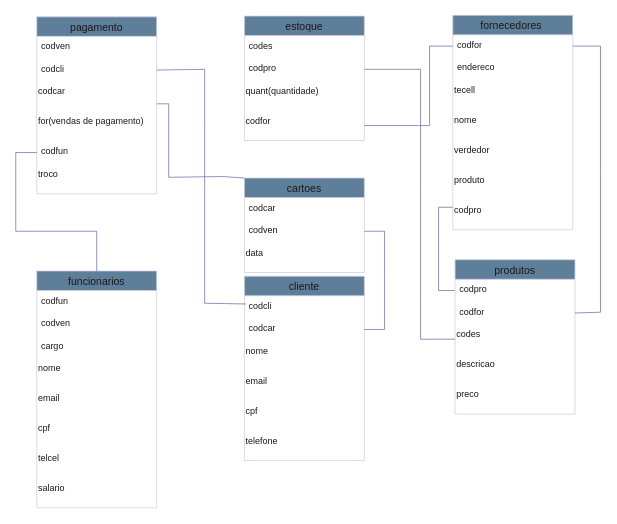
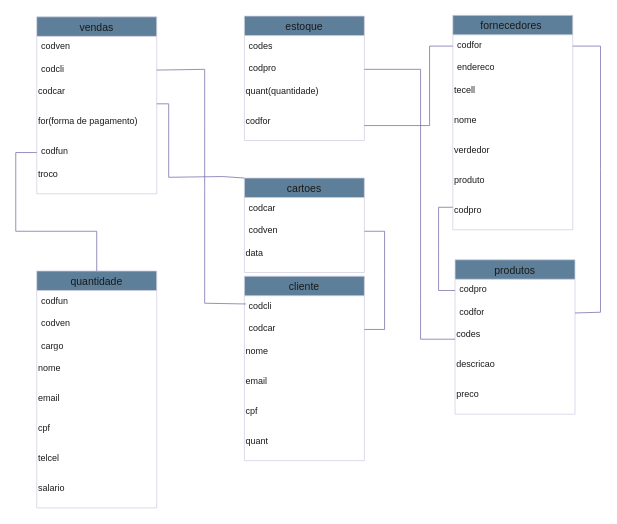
  <mxCell id="0" />
  <mxCell id="1" parent="0" />
- <mxCell id="2" value="pagamento" style="swimlane;fontStyle=0;childLayout=stackLayout;horizontal=1;startSize=26;horizontalStack=0;resizeParent=1;resizeParentMax=0;resizeLast=0;collapsible=1;marginBottom=0;align=center;fontSize=14;labelBackgroundColor=none;fillColor=#5D7F99;strokeColor=#D0CEE2;fontColor=#1A1A1A;" vertex="1" parent="1"><mxGeometry x="48" y="22" width="160" height="236" as="geometry" /></mxCell>
+ <mxCell id="2" value="vendas" style="swimlane;fontStyle=0;childLayout=stackLayout;horizontal=1;startSize=26;horizontalStack=0;resizeParent=1;resizeParentMax=0;resizeLast=0;collapsible=1;marginBottom=0;align=center;fontSize=14;labelBackgroundColor=none;fillColor=#5D7F99;strokeColor=#D0CEE2;fontColor=#1A1A1A;" vertex="1" parent="1"><mxGeometry x="48" y="22" width="160" height="236" as="geometry" /></mxCell>
  <mxCell id="3" value="codven" style="text;strokeColor=none;fillColor=none;spacingLeft=4;spacingRight=4;overflow=hidden;rotatable=0;points=[[0,0.5],[1,0.5]];portConstraint=eastwest;fontSize=12;whiteSpace=wrap;html=1;labelBackgroundColor=none;fontColor=#1A1A1A;" vertex="1" parent="2"><mxGeometry y="26" width="160" height="30" as="geometry" /></mxCell>
  <mxCell id="4" value="codcli" style="text;strokeColor=none;fillColor=none;spacingLeft=4;spacingRight=4;overflow=hidden;rotatable=0;points=[[0,0.5],[1,0.5]];portConstraint=eastwest;fontSize=12;whiteSpace=wrap;html=1;labelBackgroundColor=none;fontColor=#1A1A1A;" vertex="1" parent="2"><mxGeometry y="56" width="160" height="30" as="geometry" /></mxCell>
  <mxCell id="5" value="codcar&lt;br&gt;" style="text;whiteSpace=wrap;html=1;labelBackgroundColor=none;fontColor=#1A1A1A;" vertex="1" parent="2"><mxGeometry y="86" width="160" height="40" as="geometry" /></mxCell>
- <mxCell id="6" value="for(vendas de pagamento)" style="text;whiteSpace=wrap;html=1;labelBackgroundColor=none;fontColor=#1A1A1A;" vertex="1" parent="2"><mxGeometry y="126" width="160" height="40" as="geometry" /></mxCell>
+ <mxCell id="6" value="for(forma de pagamento)" style="text;whiteSpace=wrap;html=1;labelBackgroundColor=none;fontColor=#1A1A1A;" vertex="1" parent="2"><mxGeometry y="126" width="160" height="40" as="geometry" /></mxCell>
  <mxCell id="7" value="codfun" style="text;strokeColor=none;fillColor=none;spacingLeft=4;spacingRight=4;overflow=hidden;rotatable=0;points=[[0,0.5],[1,0.5]];portConstraint=eastwest;fontSize=12;whiteSpace=wrap;html=1;labelBackgroundColor=none;fontColor=#1A1A1A;" vertex="1" parent="2"><mxGeometry y="166" width="160" height="30" as="geometry" /></mxCell>
  <mxCell id="8" value="troco" style="text;whiteSpace=wrap;html=1;labelBackgroundColor=none;fontColor=#1A1A1A;" vertex="1" parent="2"><mxGeometry y="196" width="160" height="40" as="geometry" /></mxCell>
  <mxCell id="9" value="estoque" style="swimlane;fontStyle=0;childLayout=stackLayout;horizontal=1;startSize=26;horizontalStack=0;resizeParent=1;resizeParentMax=0;resizeLast=0;collapsible=1;marginBottom=0;align=center;fontSize=14;labelBackgroundColor=none;fillColor=#5D7F99;strokeColor=#D0CEE2;fontColor=#1A1A1A;" vertex="1" parent="1"><mxGeometry x="325" y="21" width="160" height="166" as="geometry" /></mxCell>
  <mxCell id="10" value="codes" style="text;strokeColor=none;fillColor=none;spacingLeft=4;spacingRight=4;overflow=hidden;rotatable=0;points=[[0,0.5],[1,0.5]];portConstraint=eastwest;fontSize=12;whiteSpace=wrap;html=1;labelBackgroundColor=none;fontColor=#1A1A1A;" vertex="1" parent="9"><mxGeometry y="26" width="160" height="30" as="geometry" /></mxCell>
  <mxCell id="11" value="codpro" style="text;strokeColor=none;fillColor=none;spacingLeft=4;spacingRight=4;overflow=hidden;rotatable=0;points=[[0,0.5],[1,0.5]];portConstraint=eastwest;fontSize=12;whiteSpace=wrap;html=1;labelBackgroundColor=none;fontColor=#1A1A1A;" vertex="1" parent="9"><mxGeometry y="56" width="160" height="30" as="geometry" /></mxCell>
  <mxCell id="12" value="quant(quantidade)" style="text;whiteSpace=wrap;html=1;labelBackgroundColor=none;fontColor=#1A1A1A;" vertex="1" parent="9"><mxGeometry y="86" width="160" height="40" as="geometry" /></mxCell>
  <mxCell id="13" value="codfor" style="text;whiteSpace=wrap;html=1;labelBackgroundColor=none;fontColor=#1A1A1A;" vertex="1" parent="9"><mxGeometry y="126" width="160" height="40" as="geometry" /></mxCell>
  <mxCell id="14" value="produtos" style="swimlane;fontStyle=0;childLayout=stackLayout;horizontal=1;startSize=26;horizontalStack=0;resizeParent=1;resizeParentMax=0;resizeLast=0;collapsible=1;marginBottom=0;align=center;fontSize=14;labelBackgroundColor=none;fillColor=#5D7F99;strokeColor=#D0CEE2;fontColor=#1A1A1A;" vertex="1" parent="1"><mxGeometry x="606" y="346" width="160" height="206" as="geometry" /></mxCell>
  <mxCell id="15" value="codpro" style="text;strokeColor=none;fillColor=none;spacingLeft=4;spacingRight=4;overflow=hidden;rotatable=0;points=[[0,0.5],[1,0.5]];portConstraint=eastwest;fontSize=12;whiteSpace=wrap;html=1;labelBackgroundColor=none;fontColor=#1A1A1A;" vertex="1" parent="14"><mxGeometry y="26" width="160" height="30" as="geometry" /></mxCell>
  <mxCell id="16" value="codfor" style="text;strokeColor=none;fillColor=none;spacingLeft=4;spacingRight=4;overflow=hidden;rotatable=0;points=[[0,0.5],[1,0.5]];portConstraint=eastwest;fontSize=12;whiteSpace=wrap;html=1;labelBackgroundColor=none;fontColor=#1A1A1A;" vertex="1" parent="14"><mxGeometry y="56" width="160" height="30" as="geometry" /></mxCell>
  <mxCell id="17" value="codes" style="text;whiteSpace=wrap;html=1;labelBackgroundColor=none;fontColor=#1A1A1A;" vertex="1" parent="14"><mxGeometry y="86" width="160" height="40" as="geometry" /></mxCell>
  <mxCell id="18" value="descricao" style="text;whiteSpace=wrap;html=1;labelBackgroundColor=none;fontColor=#1A1A1A;" vertex="1" parent="14"><mxGeometry y="126" width="160" height="40" as="geometry" /></mxCell>
  <mxCell id="19" value="preco" style="text;whiteSpace=wrap;html=1;labelBackgroundColor=none;fontColor=#1A1A1A;" vertex="1" parent="14"><mxGeometry y="166" width="160" height="40" as="geometry" /></mxCell>
  <mxCell id="20" value="fornecedores " style="swimlane;fontStyle=0;childLayout=stackLayout;horizontal=1;startSize=26;horizontalStack=0;resizeParent=1;resizeParentMax=0;resizeLast=0;collapsible=1;marginBottom=0;align=center;fontSize=14;labelBackgroundColor=none;fillColor=#5D7F99;strokeColor=#D0CEE2;fontColor=#1A1A1A;" vertex="1" parent="1"><mxGeometry x="603" y="20" width="160" height="286" as="geometry" /></mxCell>
  <mxCell id="21" value="codfor" style="text;strokeColor=none;fillColor=none;spacingLeft=4;spacingRight=4;overflow=hidden;rotatable=0;points=[[0,0.5],[1,0.5]];portConstraint=eastwest;fontSize=12;whiteSpace=wrap;html=1;labelBackgroundColor=none;fontColor=#1A1A1A;" vertex="1" parent="20"><mxGeometry y="26" width="160" height="30" as="geometry" /></mxCell>
  <mxCell id="22" value="endereco" style="text;strokeColor=none;fillColor=none;spacingLeft=4;spacingRight=4;overflow=hidden;rotatable=0;points=[[0,0.5],[1,0.5]];portConstraint=eastwest;fontSize=12;whiteSpace=wrap;html=1;labelBackgroundColor=none;fontColor=#1A1A1A;" vertex="1" parent="20"><mxGeometry y="56" width="160" height="30" as="geometry" /></mxCell>
  <mxCell id="23" value="tecell" style="text;whiteSpace=wrap;html=1;labelBackgroundColor=none;fontColor=#1A1A1A;" vertex="1" parent="20"><mxGeometry y="86" width="160" height="40" as="geometry" /></mxCell>
  <mxCell id="24" value="nome&amp;nbsp;" style="text;whiteSpace=wrap;html=1;labelBackgroundColor=none;fontColor=#1A1A1A;" vertex="1" parent="20"><mxGeometry y="126" width="160" height="40" as="geometry" /></mxCell>
  <mxCell id="25" value="verdedor" style="text;whiteSpace=wrap;html=1;labelBackgroundColor=none;fontColor=#1A1A1A;" vertex="1" parent="20"><mxGeometry y="166" width="160" height="40" as="geometry" /></mxCell>
  <mxCell id="26" value="produto" style="text;whiteSpace=wrap;html=1;labelBackgroundColor=none;fontColor=#1A1A1A;" vertex="1" parent="20"><mxGeometry y="206" width="160" height="40" as="geometry" /></mxCell>
  <mxCell id="27" value="codpro" style="text;whiteSpace=wrap;html=1;labelBackgroundColor=none;fontColor=#1A1A1A;" vertex="1" parent="20"><mxGeometry y="246" width="160" height="40" as="geometry" /></mxCell>
- <mxCell id="28" value="funcionarios" style="swimlane;fontStyle=0;childLayout=stackLayout;horizontal=1;startSize=26;horizontalStack=0;resizeParent=1;resizeParentMax=0;resizeLast=0;collapsible=1;marginBottom=0;align=center;fontSize=14;labelBackgroundColor=none;fillColor=#5D7F99;strokeColor=#D0CEE2;fontColor=#1A1A1A;" vertex="1" parent="1"><mxGeometry x="48" y="361" width="160" height="316" as="geometry" /></mxCell>
+ <mxCell id="28" value="quantidade" style="swimlane;fontStyle=0;childLayout=stackLayout;horizontal=1;startSize=26;horizontalStack=0;resizeParent=1;resizeParentMax=0;resizeLast=0;collapsible=1;marginBottom=0;align=center;fontSize=14;labelBackgroundColor=none;fillColor=#5D7F99;strokeColor=#D0CEE2;fontColor=#1A1A1A;" vertex="1" parent="1"><mxGeometry x="48" y="361" width="160" height="316" as="geometry" /></mxCell>
  <mxCell id="29" value="codfun" style="text;strokeColor=none;fillColor=none;spacingLeft=4;spacingRight=4;overflow=hidden;rotatable=0;points=[[0,0.5],[1,0.5]];portConstraint=eastwest;fontSize=12;whiteSpace=wrap;html=1;labelBackgroundColor=none;fontColor=#1A1A1A;" vertex="1" parent="28"><mxGeometry y="26" width="160" height="30" as="geometry" /></mxCell>
  <mxCell id="30" value="codven" style="text;strokeColor=none;fillColor=none;spacingLeft=4;spacingRight=4;overflow=hidden;rotatable=0;points=[[0,0.5],[1,0.5]];portConstraint=eastwest;fontSize=12;whiteSpace=wrap;html=1;labelBackgroundColor=none;fontColor=#1A1A1A;" vertex="1" parent="28"><mxGeometry y="56" width="160" height="30" as="geometry" /></mxCell>
  <mxCell id="31" value="cargo" style="text;strokeColor=none;fillColor=none;spacingLeft=4;spacingRight=4;overflow=hidden;rotatable=0;points=[[0,0.5],[1,0.5]];portConstraint=eastwest;fontSize=12;whiteSpace=wrap;html=1;labelBackgroundColor=none;fontColor=#1A1A1A;" vertex="1" parent="28"><mxGeometry y="86" width="160" height="30" as="geometry" /></mxCell>
  <mxCell id="32" value="nome" style="text;whiteSpace=wrap;html=1;labelBackgroundColor=none;fontColor=#1A1A1A;" vertex="1" parent="28"><mxGeometry y="116" width="160" height="40" as="geometry" /></mxCell>
  <mxCell id="33" value="email" style="text;whiteSpace=wrap;html=1;labelBackgroundColor=none;fontColor=#1A1A1A;" vertex="1" parent="28"><mxGeometry y="156" width="160" height="40" as="geometry" /></mxCell>
  <mxCell id="34" value="cpf" style="text;whiteSpace=wrap;html=1;labelBackgroundColor=none;fontColor=#1A1A1A;" vertex="1" parent="28"><mxGeometry y="196" width="160" height="40" as="geometry" /></mxCell>
  <mxCell id="35" value="telcel" style="text;whiteSpace=wrap;html=1;labelBackgroundColor=none;fontColor=#1A1A1A;" vertex="1" parent="28"><mxGeometry y="236" width="160" height="40" as="geometry" /></mxCell>
  <mxCell id="36" value="salario" style="text;whiteSpace=wrap;html=1;labelBackgroundColor=none;fontColor=#1A1A1A;" vertex="1" parent="28"><mxGeometry y="276" width="160" height="40" as="geometry" /></mxCell>
  <mxCell id="37" value="cliente" style="swimlane;fontStyle=0;childLayout=stackLayout;horizontal=1;startSize=26;horizontalStack=0;resizeParent=1;resizeParentMax=0;resizeLast=0;collapsible=1;marginBottom=0;align=center;fontSize=14;labelBackgroundColor=none;fillColor=#5D7F99;strokeColor=#D0CEE2;fontColor=#1A1A1A;" vertex="1" parent="1"><mxGeometry x="325" y="368" width="160" height="246" as="geometry" /></mxCell>
  <mxCell id="38" value="codcli" style="text;strokeColor=none;fillColor=none;spacingLeft=4;spacingRight=4;overflow=hidden;rotatable=0;points=[[0,0.5],[1,0.5]];portConstraint=eastwest;fontSize=12;whiteSpace=wrap;html=1;labelBackgroundColor=none;fontColor=#1A1A1A;" vertex="1" parent="37"><mxGeometry y="26" width="160" height="30" as="geometry" /></mxCell>
  <mxCell id="39" value="codcar" style="text;strokeColor=none;fillColor=none;spacingLeft=4;spacingRight=4;overflow=hidden;rotatable=0;points=[[0,0.5],[1,0.5]];portConstraint=eastwest;fontSize=12;whiteSpace=wrap;html=1;labelBackgroundColor=none;fontColor=#1A1A1A;" vertex="1" parent="37"><mxGeometry y="56" width="160" height="30" as="geometry" /></mxCell>
  <mxCell id="40" value="nome" style="text;whiteSpace=wrap;html=1;labelBackgroundColor=none;fontColor=#1A1A1A;" vertex="1" parent="37"><mxGeometry y="86" width="160" height="40" as="geometry" /></mxCell>
  <mxCell id="41" value="email" style="text;whiteSpace=wrap;html=1;labelBackgroundColor=none;fontColor=#1A1A1A;" vertex="1" parent="37"><mxGeometry y="126" width="160" height="40" as="geometry" /></mxCell>
  <mxCell id="42" value="cpf" style="text;whiteSpace=wrap;html=1;labelBackgroundColor=none;fontColor=#1A1A1A;" vertex="1" parent="37"><mxGeometry y="166" width="160" height="40" as="geometry" /></mxCell>
- <mxCell id="43" value="telefone" style="text;whiteSpace=wrap;html=1;labelBackgroundColor=none;fontColor=#1A1A1A;" vertex="1" parent="37"><mxGeometry y="206" width="160" height="40" as="geometry" /></mxCell>
+ <mxCell id="43" value="quant" style="text;whiteSpace=wrap;html=1;labelBackgroundColor=none;fontColor=#1A1A1A;" vertex="1" parent="37"><mxGeometry y="206" width="160" height="40" as="geometry" /></mxCell>
  <mxCell id="44" value="cartoes" style="swimlane;fontStyle=0;childLayout=stackLayout;horizontal=1;startSize=26;horizontalStack=0;resizeParent=1;resizeParentMax=0;resizeLast=0;collapsible=1;marginBottom=0;align=center;fontSize=14;labelBackgroundColor=none;fillColor=#5D7F99;strokeColor=#D0CEE2;fontColor=#1A1A1A;" vertex="1" parent="1"><mxGeometry x="325" y="237" width="160" height="126" as="geometry" /></mxCell>
  <mxCell id="45" value="codcar" style="text;strokeColor=none;fillColor=none;spacingLeft=4;spacingRight=4;overflow=hidden;rotatable=0;points=[[0,0.5],[1,0.5]];portConstraint=eastwest;fontSize=12;whiteSpace=wrap;html=1;labelBackgroundColor=none;fontColor=#1A1A1A;" vertex="1" parent="44"><mxGeometry y="26" width="160" height="30" as="geometry" /></mxCell>
  <mxCell id="46" value="codven" style="text;strokeColor=none;fillColor=none;spacingLeft=4;spacingRight=4;overflow=hidden;rotatable=0;points=[[0,0.5],[1,0.5]];portConstraint=eastwest;fontSize=12;whiteSpace=wrap;html=1;labelBackgroundColor=none;fontColor=#1A1A1A;" vertex="1" parent="44"><mxGeometry y="56" width="160" height="30" as="geometry" /></mxCell>
  <mxCell id="47" value="data" style="text;whiteSpace=wrap;html=1;labelBackgroundColor=none;fontColor=#1A1A1A;" vertex="1" parent="44"><mxGeometry y="86" width="160" height="40" as="geometry" /></mxCell>
  <mxCell id="48" value="" style="endArrow=none;html=1;rounded=0;strokeColor=#736CA8;fontColor=#1A1A1A;entryX=0;entryY=0.5;entryDx=0;entryDy=0;exitX=0.5;exitY=0;exitDx=0;exitDy=0;" edge="1" parent="1" source="28" target="7"><mxGeometry width="50" height="50" relative="1" as="geometry"><mxPoint x="116" y="356" as="sourcePoint" /><mxPoint x="130" y="260" as="targetPoint" /><Array as="points"><mxPoint x="128" y="308" /><mxPoint x="20" y="308" /><mxPoint x="20" y="203" /></Array></mxGeometry></mxCell>
  <mxCell id="49" value="" style="endArrow=none;html=1;rounded=0;strokeColor=#736CA8;fontColor=#1A1A1A;entryX=0;entryY=0.5;entryDx=0;entryDy=0;exitX=1;exitY=0.5;exitDx=0;exitDy=0;" edge="1" parent="1" source="4"><mxGeometry width="50" height="50" relative="1" as="geometry"><mxPoint x="212" y="92" as="sourcePoint" /><mxPoint x="327" y="405" as="targetPoint" /><Array as="points"><mxPoint x="272" y="92" /><mxPoint x="272" y="164" /><mxPoint x="272" y="248" /><mxPoint x="272" y="404" /></Array></mxGeometry></mxCell>
  <mxCell id="50" value="" style="endArrow=none;html=1;rounded=0;strokeColor=#736CA8;fontColor=#1A1A1A;exitX=1;exitY=0.75;exitDx=0;exitDy=0;entryX=0;entryY=0;entryDx=0;entryDy=0;" edge="1" parent="1" source="5" target="44"><mxGeometry width="50" height="50" relative="1" as="geometry"><mxPoint x="476" y="262" as="sourcePoint" /><mxPoint x="526" y="212" as="targetPoint" /><Array as="points"><mxPoint x="224" y="138" /><mxPoint x="224" y="236" /><mxPoint x="296" y="235" /></Array></mxGeometry></mxCell>
  <mxCell id="51" value="" style="endArrow=none;html=1;rounded=0;strokeColor=#736CA8;fontColor=#1A1A1A;exitX=1;exitY=0.5;exitDx=0;exitDy=0;entryX=1;entryY=0.5;entryDx=0;entryDy=0;" edge="1" parent="1" source="39" target="46"><mxGeometry width="50" height="50" relative="1" as="geometry"><mxPoint x="476" y="370" as="sourcePoint" /><mxPoint x="526" y="320" as="targetPoint" /><Array as="points"><mxPoint x="512" y="439" /><mxPoint x="512" y="368" /><mxPoint x="512" y="308" /></Array></mxGeometry></mxCell>
  <mxCell id="52" value="" style="endArrow=none;html=1;rounded=0;strokeColor=#736CA8;fontColor=#1A1A1A;exitX=1;exitY=0.5;exitDx=0;exitDy=0;entryX=0;entryY=0.5;entryDx=0;entryDy=0;" edge="1" parent="1" source="11" target="17"><mxGeometry width="50" height="50" relative="1" as="geometry"><mxPoint x="500" y="258" as="sourcePoint" /><mxPoint x="550" y="208" as="targetPoint" /><Array as="points"><mxPoint x="560" y="92" /><mxPoint x="560" y="248" /><mxPoint x="560" y="404" /><mxPoint x="560" y="452" /></Array></mxGeometry></mxCell>
  <mxCell id="53" value="" style="endArrow=none;html=1;rounded=0;strokeColor=#736CA8;fontColor=#1A1A1A;entryX=1;entryY=0.5;entryDx=0;entryDy=0;exitX=0;exitY=0.5;exitDx=0;exitDy=0;" edge="1" parent="1" source="21" target="13"><mxGeometry width="50" height="50" relative="1" as="geometry"><mxPoint x="476" y="274" as="sourcePoint" /><mxPoint x="526" y="224" as="targetPoint" /><Array as="points"><mxPoint x="572" y="61" /><mxPoint x="572" y="167" /></Array></mxGeometry></mxCell>
  <mxCell id="54" value="" style="endArrow=none;html=1;rounded=0;strokeColor=#736CA8;fontColor=#1A1A1A;entryX=0;entryY=0.25;entryDx=0;entryDy=0;exitX=0;exitY=0.5;exitDx=0;exitDy=0;" edge="1" parent="1" source="15" target="27"><mxGeometry width="50" height="50" relative="1" as="geometry"><mxPoint x="548" y="382" as="sourcePoint" /><mxPoint x="598" y="332" as="targetPoint" /><Array as="points"><mxPoint x="584" y="387" /><mxPoint x="584" y="332" /><mxPoint x="584" y="276" /></Array></mxGeometry></mxCell>
  <mxCell id="55" value="" style="endArrow=none;html=1;rounded=0;strokeColor=#736CA8;fontColor=#1A1A1A;entryX=1;entryY=0.5;entryDx=0;entryDy=0;exitX=1;exitY=0.5;exitDx=0;exitDy=0;" edge="1" parent="1" source="16" target="21"><mxGeometry width="50" height="50" relative="1" as="geometry"><mxPoint x="476" y="274" as="sourcePoint" /><mxPoint x="526" y="224" as="targetPoint" /><Array as="points"><mxPoint x="800" y="416" /><mxPoint x="800" y="224" /><mxPoint x="800" y="61" /></Array></mxGeometry></mxCell>
